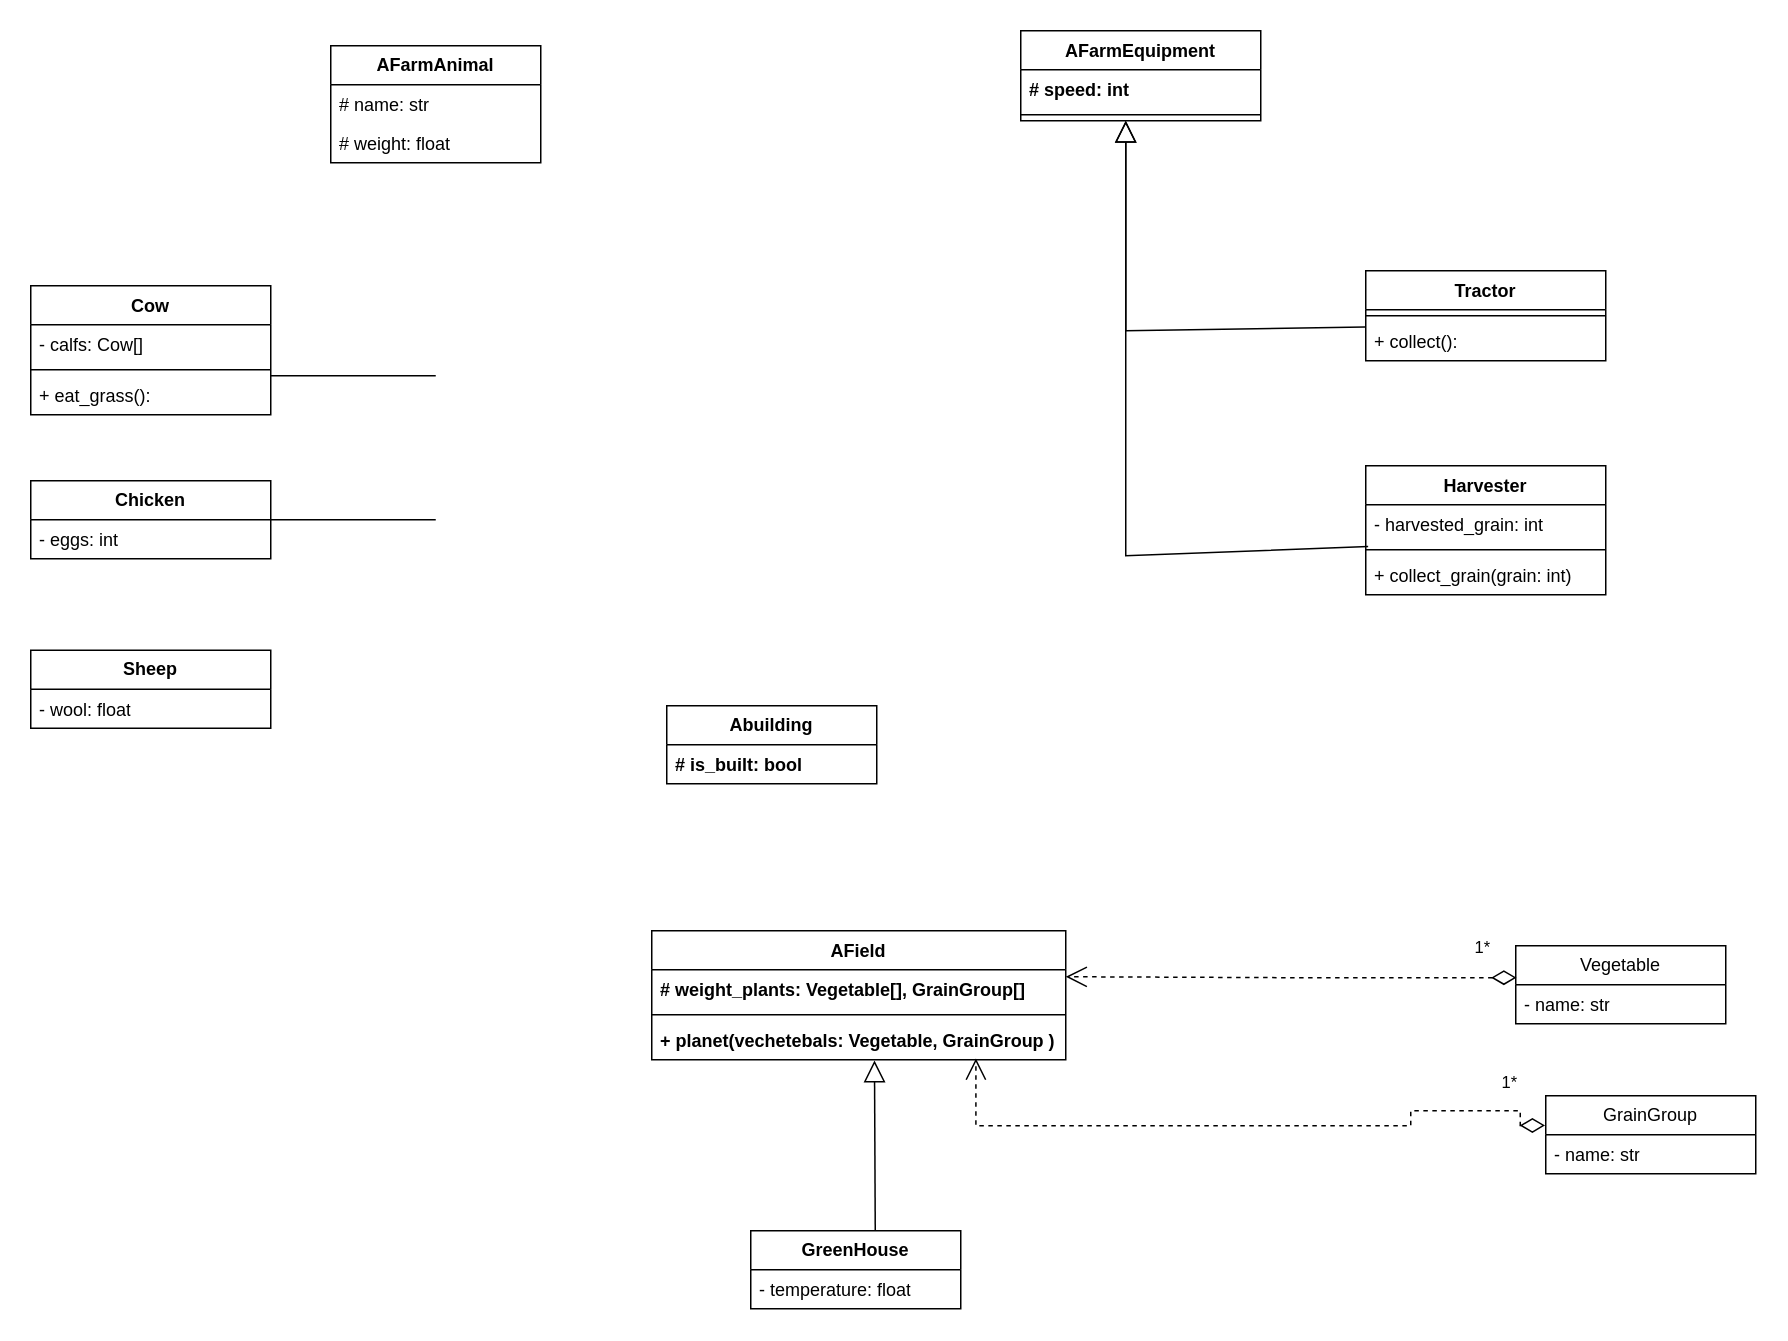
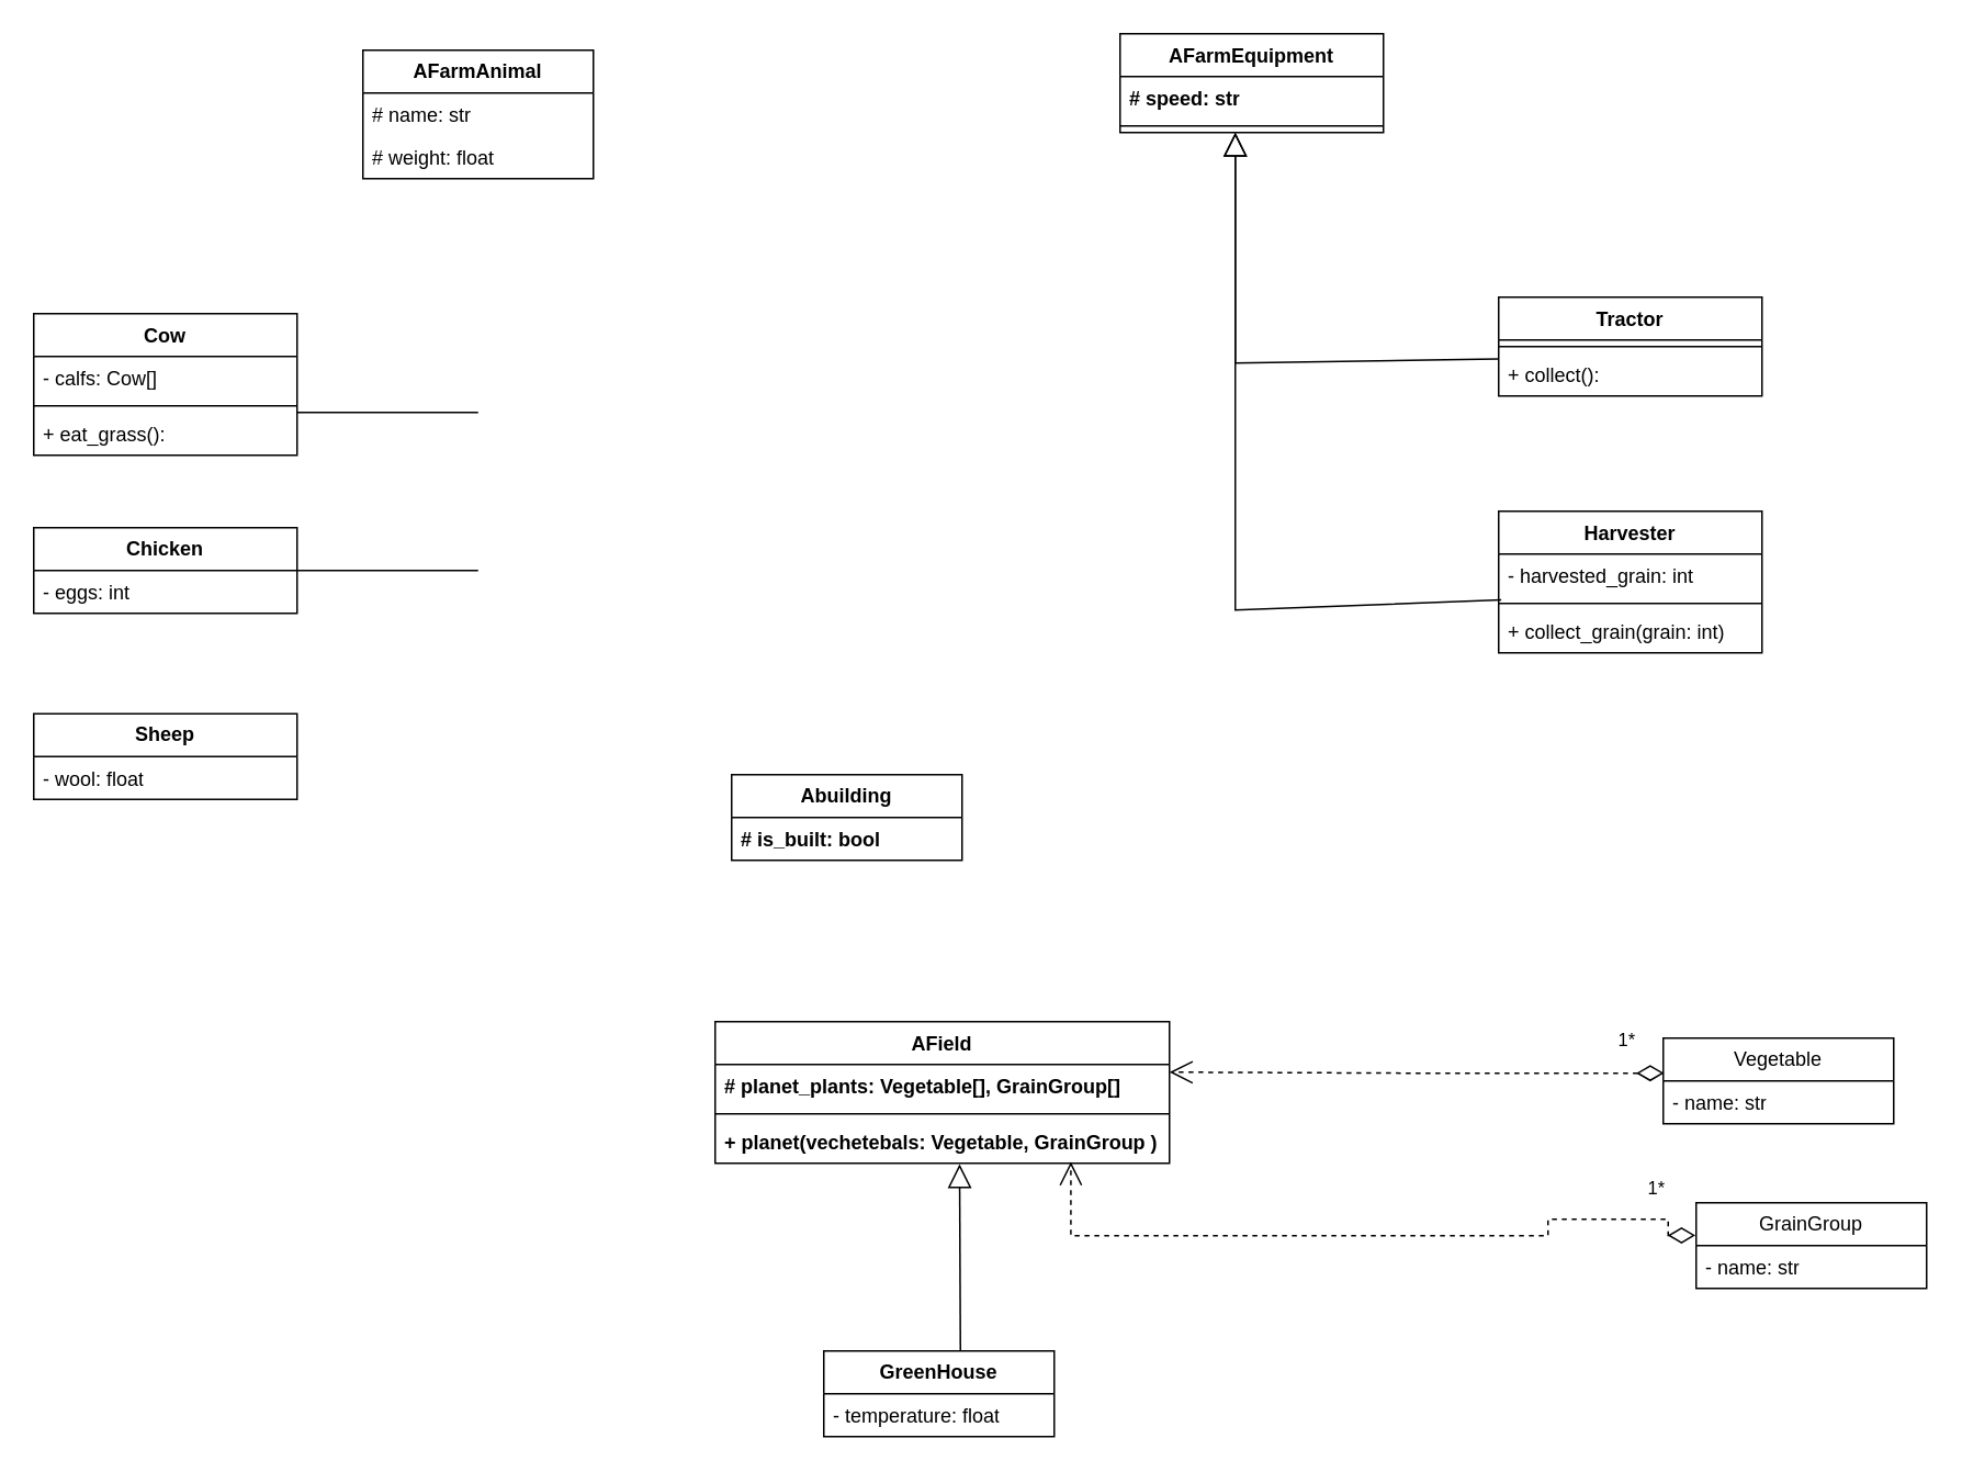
  <mxCell id="0" />
  <mxCell id="1" parent="0" />
  <mxCell id="2" value="&lt;b&gt;AFarmAnimal&lt;/b&gt;" style="swimlane;fontStyle=0;childLayout=stackLayout;horizontal=1;startSize=26;fillColor=none;horizontalStack=0;resizeParent=1;resizeParentMax=0;resizeLast=0;collapsible=1;marginBottom=0;whiteSpace=wrap;html=1;" vertex="1" parent="1"><mxGeometry x="220" y="30" width="140" height="78" as="geometry" /></mxCell>
  <mxCell id="3" value="# name: str" style="text;strokeColor=none;fillColor=none;align=left;verticalAlign=top;spacingLeft=4;spacingRight=4;overflow=hidden;rotatable=0;points=[[0,0.5],[1,0.5]];portConstraint=eastwest;whiteSpace=wrap;html=1;" vertex="1" parent="2"><mxGeometry y="26" width="140" height="26" as="geometry" /></mxCell>
  <mxCell id="4" value="# weight: float" style="text;strokeColor=none;fillColor=none;align=left;verticalAlign=top;spacingLeft=4;spacingRight=4;overflow=hidden;rotatable=0;points=[[0,0.5],[1,0.5]];portConstraint=eastwest;whiteSpace=wrap;html=1;" vertex="1" parent="2"><mxGeometry y="52" width="140" height="26" as="geometry" /></mxCell>
  <mxCell id="5" value="Cow" style="swimlane;fontStyle=1;align=center;verticalAlign=top;childLayout=stackLayout;horizontal=1;startSize=26;horizontalStack=0;resizeParent=1;resizeParentMax=0;resizeLast=0;collapsible=1;marginBottom=0;whiteSpace=wrap;html=1;" vertex="1" parent="1"><mxGeometry x="20" y="190" width="160" height="86" as="geometry" /></mxCell>
  <mxCell id="6" value="- calfs: Cow[]" style="text;strokeColor=none;fillColor=none;align=left;verticalAlign=top;spacingLeft=4;spacingRight=4;overflow=hidden;rotatable=0;points=[[0,0.5],[1,0.5]];portConstraint=eastwest;whiteSpace=wrap;html=1;" vertex="1" parent="5"><mxGeometry y="26" width="160" height="26" as="geometry" /></mxCell>
  <mxCell id="7" value="" style="line;strokeWidth=1;fillColor=none;align=left;verticalAlign=middle;spacingTop=-1;spacingLeft=3;spacingRight=3;rotatable=0;labelPosition=right;points=[];portConstraint=eastwest;strokeColor=inherit;" vertex="1" parent="5"><mxGeometry y="52" width="160" height="8" as="geometry" /></mxCell>
  <mxCell id="8" value="+&amp;nbsp;eat_grass():" style="text;strokeColor=none;fillColor=none;align=left;verticalAlign=top;spacingLeft=4;spacingRight=4;overflow=hidden;rotatable=0;points=[[0,0.5],[1,0.5]];portConstraint=eastwest;whiteSpace=wrap;html=1;" vertex="1" parent="5"><mxGeometry y="60" width="160" height="26" as="geometry" /></mxCell>
  <mxCell id="9" value="&lt;b&gt;Chicken&lt;/b&gt;" style="swimlane;fontStyle=0;childLayout=stackLayout;horizontal=1;startSize=26;fillColor=none;horizontalStack=0;resizeParent=1;resizeParentMax=0;resizeLast=0;collapsible=1;marginBottom=0;whiteSpace=wrap;html=1;" vertex="1" parent="1"><mxGeometry x="20" y="320" width="160" height="52" as="geometry" /></mxCell>
  <mxCell id="10" value="- eggs: int" style="text;strokeColor=none;fillColor=none;align=left;verticalAlign=top;spacingLeft=4;spacingRight=4;overflow=hidden;rotatable=0;points=[[0,0.5],[1,0.5]];portConstraint=eastwest;whiteSpace=wrap;html=1;" vertex="1" parent="9"><mxGeometry y="26" width="160" height="26" as="geometry" /></mxCell>
  <mxCell id="11" value="&lt;b&gt;Sheep&lt;/b&gt;" style="swimlane;fontStyle=0;childLayout=stackLayout;horizontal=1;startSize=26;fillColor=none;horizontalStack=0;resizeParent=1;resizeParentMax=0;resizeLast=0;collapsible=1;marginBottom=0;whiteSpace=wrap;html=1;" vertex="1" parent="1"><mxGeometry x="20" y="433" width="160" height="52" as="geometry" /></mxCell>
  <mxCell id="12" value="- wool: float" style="text;strokeColor=none;fillColor=none;align=left;verticalAlign=top;spacingLeft=4;spacingRight=4;overflow=hidden;rotatable=0;points=[[0,0.5],[1,0.5]];portConstraint=eastwest;whiteSpace=wrap;html=1;" vertex="1" parent="11"><mxGeometry y="26" width="160" height="26" as="geometry" /></mxCell>
  <mxCell id="13" value="" style="endArrow=none;endFill=1;endSize=12;html=1;rounded=0;exitX=0.998;exitY=0;exitDx=0;exitDy=0;exitPerimeter=0;startFill=0;" edge="1" parent="1" source="10"><mxGeometry width="160" relative="1" as="geometry"><mxPoint x="190" y="345.71" as="sourcePoint" /><mxPoint x="290" y="346" as="targetPoint" /></mxGeometry></mxCell>
  <mxCell id="14" value="" style="endArrow=none;endFill=1;endSize=12;html=1;rounded=0;exitX=0.998;exitY=0;exitDx=0;exitDy=0;exitPerimeter=0;startFill=0;" edge="1" parent="1"><mxGeometry width="160" relative="1" as="geometry"><mxPoint x="180" y="250" as="sourcePoint" /><mxPoint x="290" y="250" as="targetPoint" /></mxGeometry></mxCell>
  <mxCell id="15" value="AFarmEquipment" style="swimlane;fontStyle=1;align=center;verticalAlign=top;childLayout=stackLayout;horizontal=1;startSize=26;horizontalStack=0;resizeParent=1;resizeParentMax=0;resizeLast=0;collapsible=1;marginBottom=0;whiteSpace=wrap;html=1;strokeColor=default;" vertex="1" parent="1"><mxGeometry x="680" y="20" width="160" height="60" as="geometry" /></mxCell>
- <mxCell id="16" value="# speed: int" style="text;strokeColor=none;fillColor=none;align=left;verticalAlign=top;spacingLeft=4;spacingRight=4;overflow=hidden;rotatable=0;points=[[0,0.5],[1,0.5]];portConstraint=eastwest;whiteSpace=wrap;html=1;fontStyle=1" vertex="1" parent="15"><mxGeometry y="26" width="160" height="26" as="geometry" /></mxCell>
+ <mxCell id="16" value="# speed: str" style="text;strokeColor=none;fillColor=none;align=left;verticalAlign=top;spacingLeft=4;spacingRight=4;overflow=hidden;rotatable=0;points=[[0,0.5],[1,0.5]];portConstraint=eastwest;whiteSpace=wrap;html=1;fontStyle=1" vertex="1" parent="15"><mxGeometry y="26" width="160" height="26" as="geometry" /></mxCell>
  <mxCell id="17" value="" style="line;strokeWidth=1;fillColor=none;align=left;verticalAlign=middle;spacingTop=-1;spacingLeft=3;spacingRight=3;rotatable=0;labelPosition=right;points=[];portConstraint=eastwest;strokeColor=inherit;fontStyle=1" vertex="1" parent="15"><mxGeometry y="52" width="160" height="8" as="geometry" /></mxCell>
  <mxCell id="18" value="Tractor" style="swimlane;fontStyle=1;align=center;verticalAlign=top;childLayout=stackLayout;horizontal=1;startSize=26;horizontalStack=0;resizeParent=1;resizeParentMax=0;resizeLast=0;collapsible=1;marginBottom=0;whiteSpace=wrap;html=1;" vertex="1" parent="1"><mxGeometry x="910" y="180" width="160" height="60" as="geometry" /></mxCell>
  <mxCell id="19" value="" style="line;strokeWidth=1;fillColor=none;align=left;verticalAlign=middle;spacingTop=-1;spacingLeft=3;spacingRight=3;rotatable=0;labelPosition=right;points=[];portConstraint=eastwest;strokeColor=inherit;" vertex="1" parent="18"><mxGeometry y="26" width="160" height="8" as="geometry" /></mxCell>
  <mxCell id="20" value="+ collect():" style="text;strokeColor=none;fillColor=none;align=left;verticalAlign=top;spacingLeft=4;spacingRight=4;overflow=hidden;rotatable=0;points=[[0,0.5],[1,0.5]];portConstraint=eastwest;whiteSpace=wrap;html=1;" vertex="1" parent="18"><mxGeometry y="34" width="160" height="26" as="geometry" /></mxCell>
  <mxCell id="21" value="&lt;b&gt;Harvester&lt;/b&gt;" style="swimlane;fontStyle=1;align=center;verticalAlign=top;childLayout=stackLayout;horizontal=1;startSize=26;horizontalStack=0;resizeParent=1;resizeParentMax=0;resizeLast=0;collapsible=1;marginBottom=0;whiteSpace=wrap;html=1;" vertex="1" parent="1"><mxGeometry x="910" y="310" width="160" height="86" as="geometry" /></mxCell>
  <mxCell id="22" value="-&amp;nbsp;harvested_grain: int" style="text;strokeColor=none;fillColor=none;align=left;verticalAlign=top;spacingLeft=4;spacingRight=4;overflow=hidden;rotatable=0;points=[[0,0.5],[1,0.5]];portConstraint=eastwest;whiteSpace=wrap;html=1;" vertex="1" parent="21"><mxGeometry y="26" width="160" height="26" as="geometry" /></mxCell>
  <mxCell id="23" value="" style="line;strokeWidth=1;fillColor=none;align=left;verticalAlign=middle;spacingTop=-1;spacingLeft=3;spacingRight=3;rotatable=0;labelPosition=right;points=[];portConstraint=eastwest;strokeColor=inherit;" vertex="1" parent="21"><mxGeometry y="52" width="160" height="8" as="geometry" /></mxCell>
  <mxCell id="24" value="+ collect_grain(grain: int)" style="text;strokeColor=none;fillColor=none;align=left;verticalAlign=top;spacingLeft=4;spacingRight=4;overflow=hidden;rotatable=0;points=[[0,0.5],[1,0.5]];portConstraint=eastwest;whiteSpace=wrap;html=1;" vertex="1" parent="21"><mxGeometry y="60" width="160" height="26" as="geometry" /></mxCell>
  <mxCell id="25" value="" style="endArrow=block;endFill=0;endSize=12;html=1;rounded=0;exitX=0.01;exitY=1.071;exitDx=0;exitDy=0;exitPerimeter=0;fontStyle=1" edge="1" parent="1" source="22"><mxGeometry width="160" relative="1" as="geometry"><mxPoint x="710" y="290" as="sourcePoint" /><mxPoint x="750" y="80" as="targetPoint" /><Array as="points"><mxPoint x="750" y="370" /></Array></mxGeometry></mxCell>
  <mxCell id="26" value="" style="endArrow=block;endFill=0;endSize=12;html=1;rounded=0;exitX=-0.003;exitY=0.134;exitDx=0;exitDy=0;exitPerimeter=0;fontStyle=1" edge="1" parent="1" source="20"><mxGeometry width="160" relative="1" as="geometry"><mxPoint x="880" y="220" as="sourcePoint" /><mxPoint x="750" y="80" as="targetPoint" /><Array as="points"><mxPoint x="750" y="220" /></Array></mxGeometry></mxCell>
  <mxCell id="27" value="&lt;b&gt;Abuilding&lt;/b&gt;" style="swimlane;fontStyle=0;childLayout=stackLayout;horizontal=1;startSize=26;fillColor=none;horizontalStack=0;resizeParent=1;resizeParentMax=0;resizeLast=0;collapsible=1;marginBottom=0;whiteSpace=wrap;html=1;" vertex="1" parent="1"><mxGeometry x="444" y="470" width="140" height="52" as="geometry" /></mxCell>
  <mxCell id="28" value="&lt;b&gt;# is_built: bool&lt;/b&gt;" style="text;strokeColor=none;fillColor=none;align=left;verticalAlign=top;spacingLeft=4;spacingRight=4;overflow=hidden;rotatable=0;points=[[0,0.5],[1,0.5]];portConstraint=eastwest;whiteSpace=wrap;html=1;" vertex="1" parent="27"><mxGeometry y="26" width="140" height="26" as="geometry" /></mxCell>
  <mxCell id="29" value="AField" style="swimlane;fontStyle=1;align=center;verticalAlign=top;childLayout=stackLayout;horizontal=1;startSize=26;horizontalStack=0;resizeParent=1;resizeParentMax=0;resizeLast=0;collapsible=1;marginBottom=0;whiteSpace=wrap;html=1;" vertex="1" parent="1"><mxGeometry x="434" y="620" width="276" height="86" as="geometry" /></mxCell>
- <mxCell id="30" value="&lt;b&gt;# weight_plants: Vegetable[], GrainGroup[]&lt;/b&gt;" style="text;strokeColor=none;fillColor=none;align=left;verticalAlign=top;spacingLeft=4;spacingRight=4;overflow=hidden;rotatable=0;points=[[0,0.5],[1,0.5]];portConstraint=eastwest;whiteSpace=wrap;html=1;" vertex="1" parent="29"><mxGeometry y="26" width="276" height="26" as="geometry" /></mxCell>
+ <mxCell id="30" value="&lt;b&gt;# planet_plants: Vegetable[], GrainGroup[]&lt;/b&gt;" style="text;strokeColor=none;fillColor=none;align=left;verticalAlign=top;spacingLeft=4;spacingRight=4;overflow=hidden;rotatable=0;points=[[0,0.5],[1,0.5]];portConstraint=eastwest;whiteSpace=wrap;html=1;" vertex="1" parent="29"><mxGeometry y="26" width="276" height="26" as="geometry" /></mxCell>
  <mxCell id="31" value="" style="line;strokeWidth=1;fillColor=none;align=left;verticalAlign=middle;spacingTop=-1;spacingLeft=3;spacingRight=3;rotatable=0;labelPosition=right;points=[];portConstraint=eastwest;strokeColor=inherit;" vertex="1" parent="29"><mxGeometry y="52" width="276" height="8" as="geometry" /></mxCell>
  <mxCell id="32" value="&lt;b&gt;+ planet(vechetebals: Vegetable, GrainGroup&amp;nbsp;)&lt;/b&gt;" style="text;strokeColor=none;fillColor=none;align=left;verticalAlign=top;spacingLeft=4;spacingRight=4;overflow=hidden;rotatable=0;points=[[0,0.5],[1,0.5]];portConstraint=eastwest;whiteSpace=wrap;html=1;" vertex="1" parent="29"><mxGeometry y="60" width="276" height="26" as="geometry" /></mxCell>
  <mxCell id="33" value="&lt;b&gt;GreenHouse&lt;/b&gt;" style="swimlane;fontStyle=0;childLayout=stackLayout;horizontal=1;startSize=26;fillColor=none;horizontalStack=0;resizeParent=1;resizeParentMax=0;resizeLast=0;collapsible=1;marginBottom=0;whiteSpace=wrap;html=1;" vertex="1" parent="1"><mxGeometry x="500" y="820" width="140" height="52" as="geometry" /></mxCell>
  <mxCell id="34" value="-&amp;nbsp;temperature: float" style="text;strokeColor=none;fillColor=none;align=left;verticalAlign=top;spacingLeft=4;spacingRight=4;overflow=hidden;rotatable=0;points=[[0,0.5],[1,0.5]];portConstraint=eastwest;whiteSpace=wrap;html=1;" vertex="1" parent="33"><mxGeometry y="26" width="140" height="26" as="geometry" /></mxCell>
  <mxCell id="35" value="" style="endArrow=block;endFill=0;endSize=12;html=1;rounded=0;entryX=0.538;entryY=1.02;entryDx=0;entryDy=0;entryPerimeter=0;" edge="1" parent="1" target="32"><mxGeometry width="160" relative="1" as="geometry"><mxPoint x="583" y="820" as="sourcePoint" /><mxPoint x="583" y="710" as="targetPoint" /></mxGeometry></mxCell>
  <mxCell id="36" value="Vegetable" style="swimlane;fontStyle=0;childLayout=stackLayout;horizontal=1;startSize=26;fillColor=none;horizontalStack=0;resizeParent=1;resizeParentMax=0;resizeLast=0;collapsible=1;marginBottom=0;whiteSpace=wrap;html=1;" vertex="1" parent="1"><mxGeometry x="1010" y="630" width="140" height="52" as="geometry" /></mxCell>
  <mxCell id="37" value="- name: str" style="text;strokeColor=none;fillColor=none;align=left;verticalAlign=top;spacingLeft=4;spacingRight=4;overflow=hidden;rotatable=0;points=[[0,0.5],[1,0.5]];portConstraint=eastwest;whiteSpace=wrap;html=1;" vertex="1" parent="36"><mxGeometry y="26" width="140" height="26" as="geometry" /></mxCell>
  <mxCell id="38" value="1*" style="endArrow=open;html=1;endSize=12;startArrow=diamondThin;startSize=14;startFill=0;edgeStyle=orthogonalEdgeStyle;align=left;verticalAlign=bottom;rounded=0;entryX=1;entryY=0.179;entryDx=0;entryDy=0;entryPerimeter=0;exitX=0.004;exitY=0.409;exitDx=0;exitDy=0;exitPerimeter=0;dashed=1;" edge="1" parent="1" source="36" target="30"><mxGeometry x="-0.799" y="-11" relative="1" as="geometry"><mxPoint x="820" y="650" as="sourcePoint" /><mxPoint x="980" y="650" as="targetPoint" /><mxPoint as="offset" /></mxGeometry></mxCell>
  <mxCell id="39" value="GrainGroup" style="swimlane;fontStyle=0;childLayout=stackLayout;horizontal=1;startSize=26;fillColor=none;horizontalStack=0;resizeParent=1;resizeParentMax=0;resizeLast=0;collapsible=1;marginBottom=0;whiteSpace=wrap;html=1;" vertex="1" parent="1"><mxGeometry x="1030" y="730" width="140" height="52" as="geometry" /></mxCell>
  <mxCell id="40" value="- name: str" style="text;strokeColor=none;fillColor=none;align=left;verticalAlign=top;spacingLeft=4;spacingRight=4;overflow=hidden;rotatable=0;points=[[0,0.5],[1,0.5]];portConstraint=eastwest;whiteSpace=wrap;html=1;" vertex="1" parent="39"><mxGeometry y="26" width="140" height="26" as="geometry" /></mxCell>
  <mxCell id="41" value="1*" style="endArrow=open;html=1;endSize=12;startArrow=diamondThin;startSize=14;startFill=0;edgeStyle=orthogonalEdgeStyle;align=left;verticalAlign=bottom;rounded=0;exitX=-0.003;exitY=0.381;exitDx=0;exitDy=0;exitPerimeter=0;entryX=0.783;entryY=0.97;entryDx=0;entryDy=0;entryPerimeter=0;dashed=1;" edge="1" parent="1" source="39" target="32"><mxGeometry x="-0.821" y="-10" relative="1" as="geometry"><mxPoint x="1013" y="756.24" as="sourcePoint" /><mxPoint x="650" y="710" as="targetPoint" /><mxPoint as="offset" /><Array as="points"><mxPoint x="1013" y="750" /><mxPoint x="1013" y="740" /><mxPoint x="940" y="740" /><mxPoint x="940" y="750" /><mxPoint x="650" y="750" /></Array></mxGeometry></mxCell>
